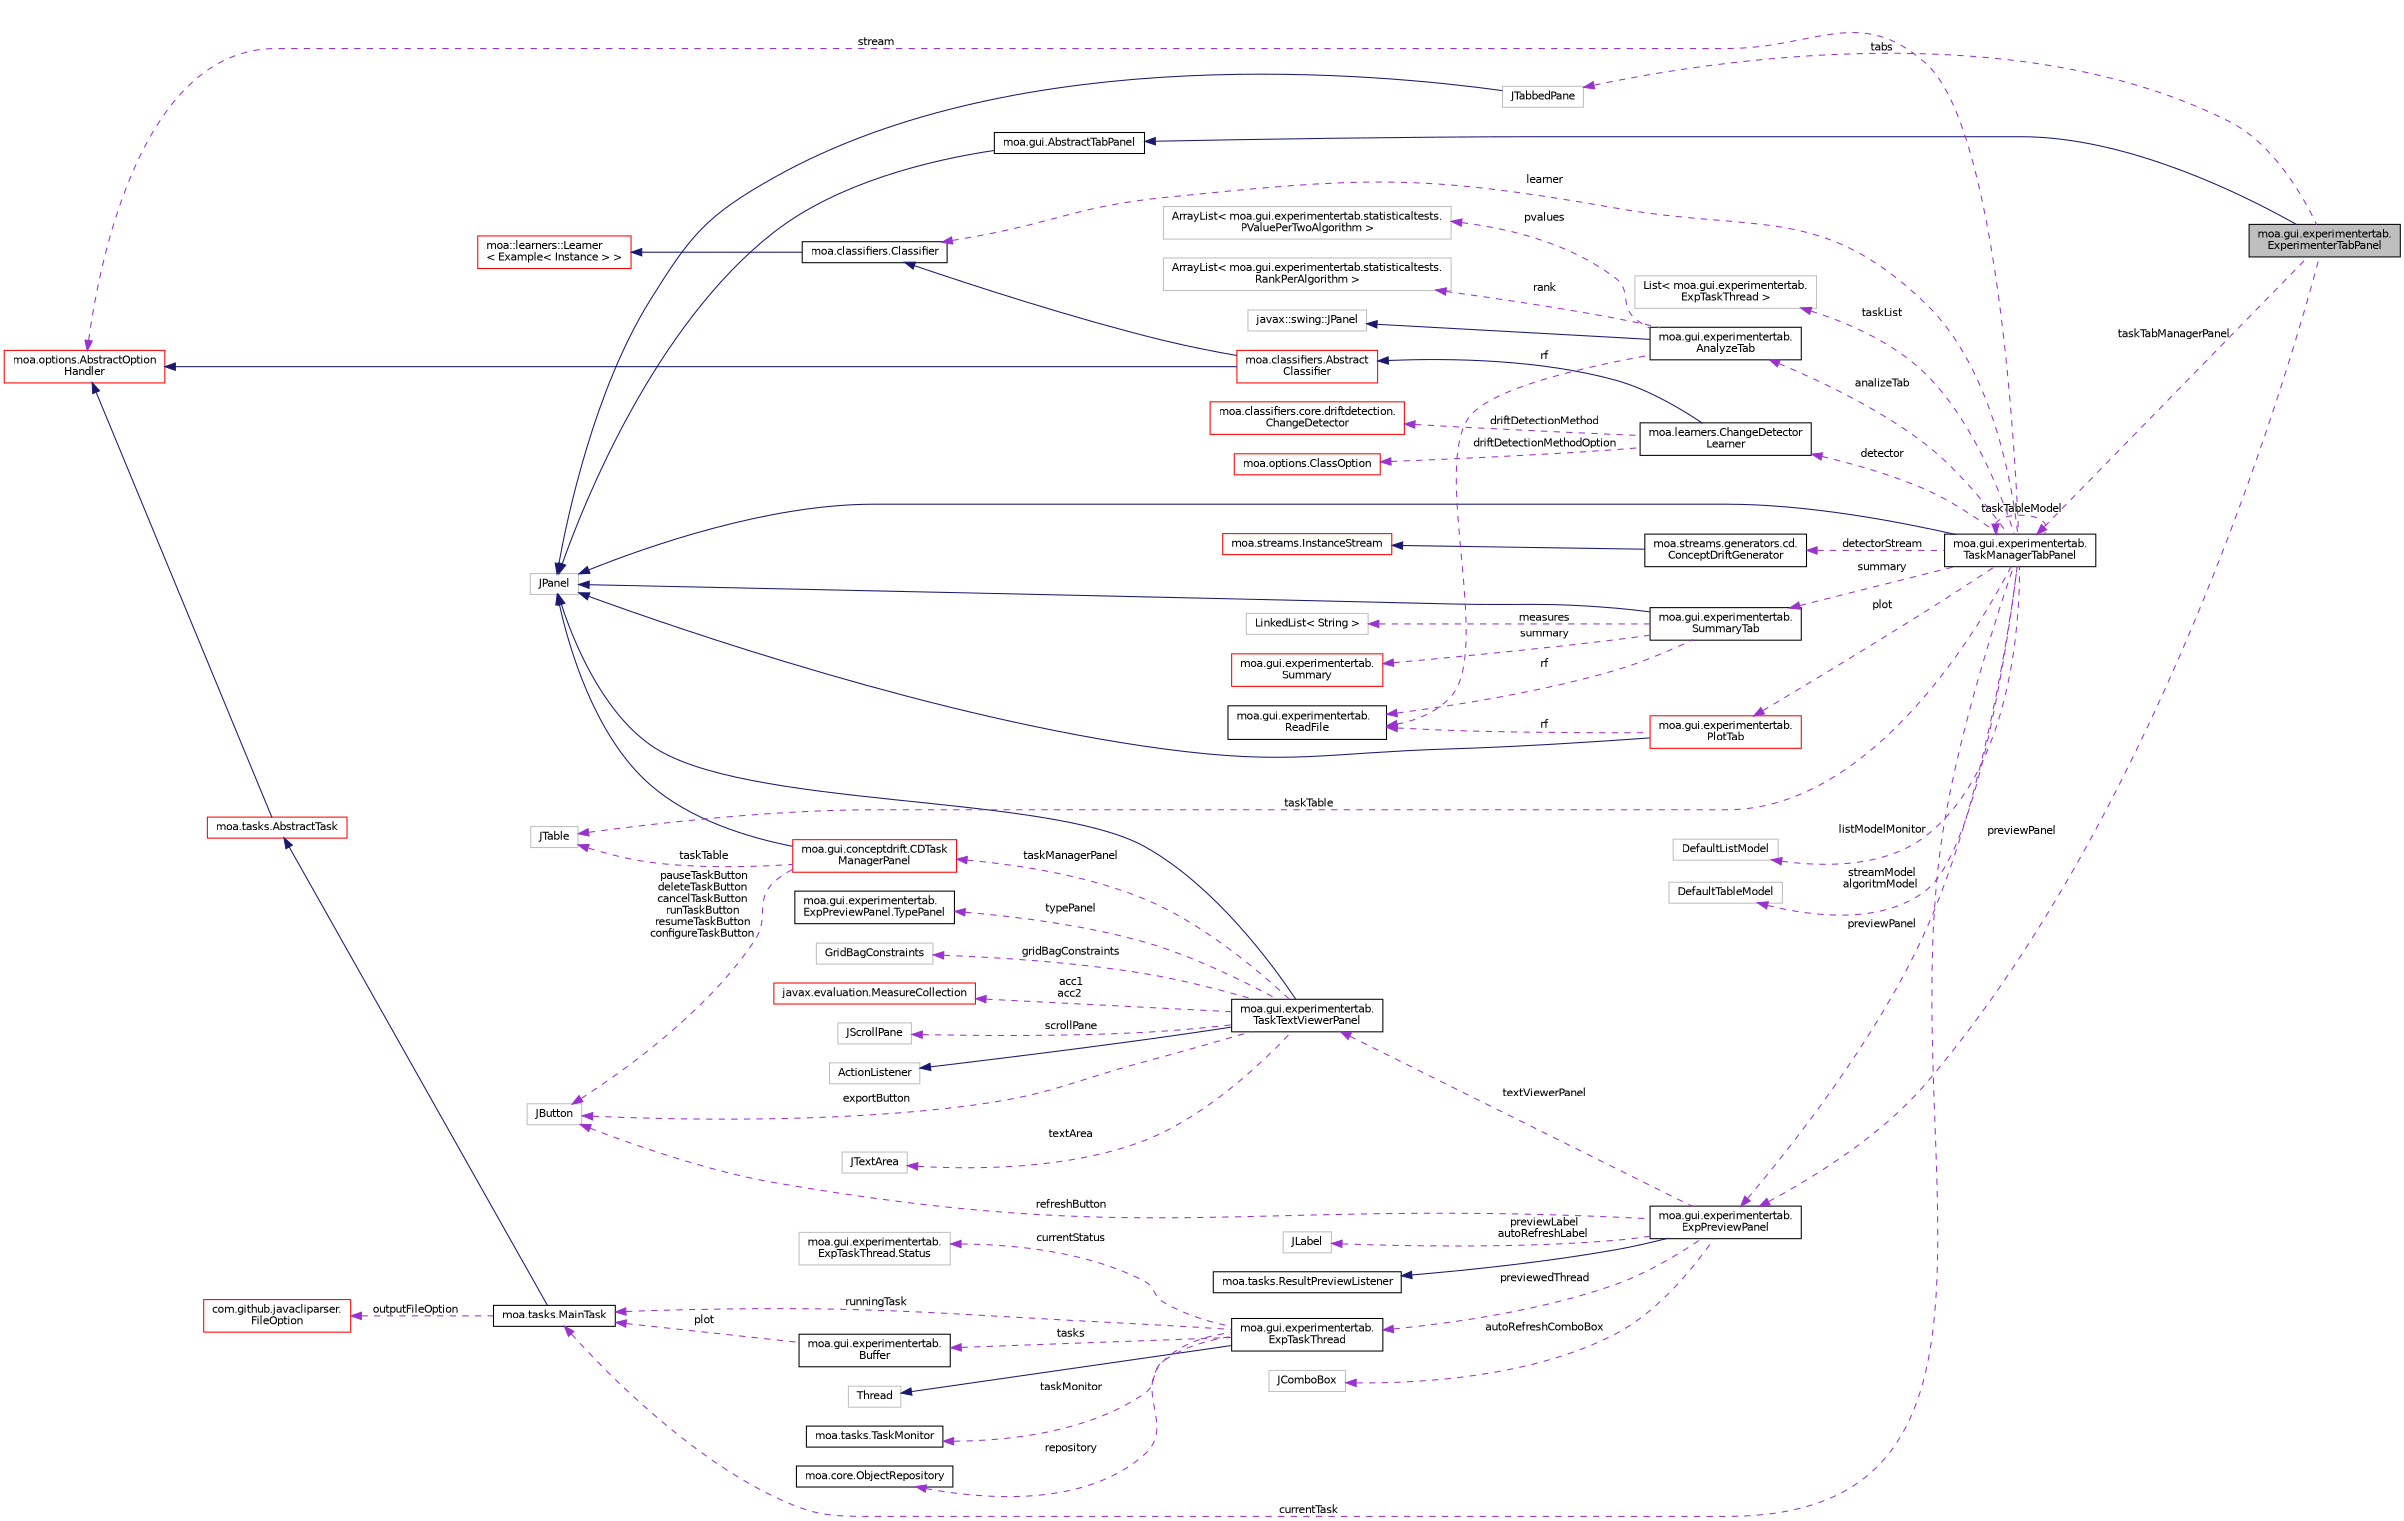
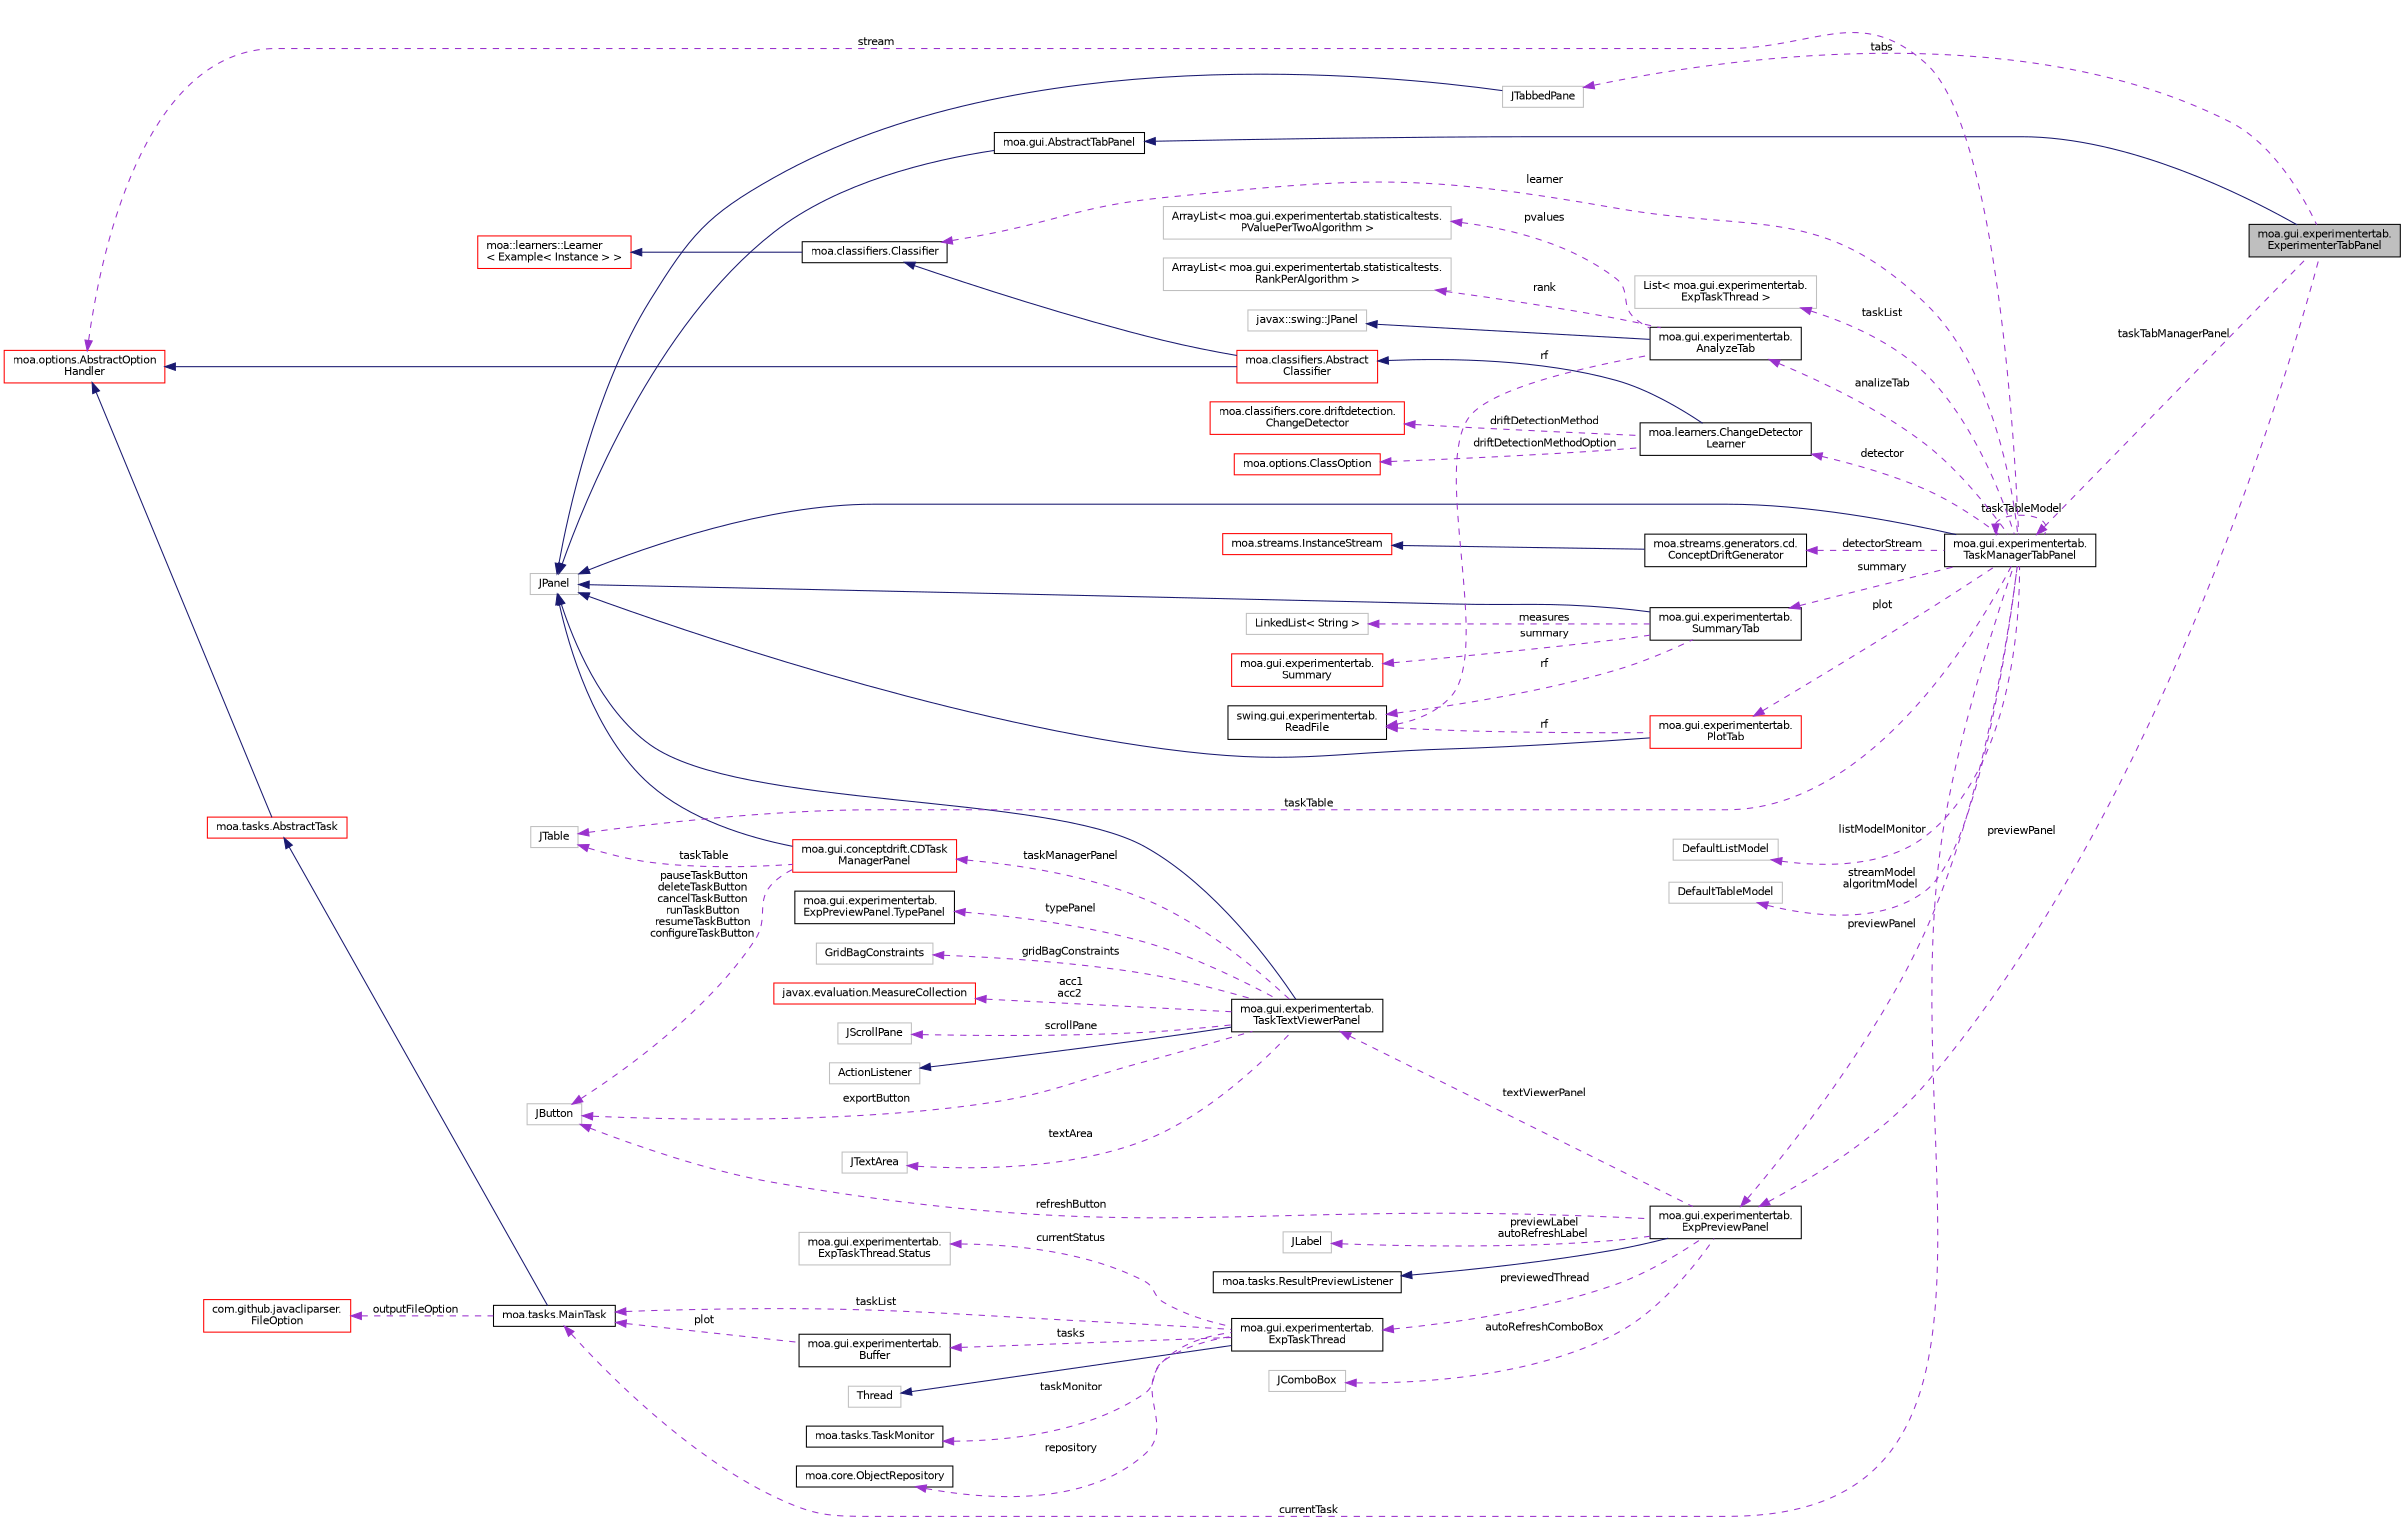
  digraph {
    rankdir=LR
    node [color=grey75 fillcolor=white fontname=Helvetica fontsize=10 shape=record style=filled]
    edge [color=darkorchid3 dir=back fontname=Helvetica fontsize=10 labelfontname=Helvetica labelfontsize=10 style=dashed]
    n1 [color=black fillcolor=grey75 fontcolor=black height=0.2 label="moa.gui.experimentertab.\lExperimenterTabPanel" width=0.4]
    n2 [color=black height=0.2 label="moa.gui.AbstractTabPanel" width=0.4]
    n3 [height=0.2 label=JPanel width=0.4]
    n4 [color=black height=0.2 label="moa.gui.experimentertab.\lTaskTextViewerPanel" width=0.4]
    n5 [color=red height=0.2 label="moa.gui.conceptdrift.CDTask\lManagerPanel" width=0.4]
    n6 [color=black height=0.2 label="moa.gui.experimentertab.\lTaskManagerTabPanel" width=0.4]
    n7 [color=black height=0.2 label="moa.gui.experimentertab.\lSummaryTab" width=0.4]
    n8 [color=red height=0.2 label="moa.gui.experimentertab.\lPlotTab" width=0.4]
    n9 [height=0.2 label=JTabbedPane width=0.4]
    n10 [color=black height=0.2 label="moa.gui.experimentertab.\lExpPreviewPanel" width=0.4]
    n11 [color=black height=0.2 label="moa.tasks.ResultPreviewListener" width=0.4]
    n12 [height=0.2 label=JButton width=0.4]
    n13 [color=black height=0.2 label="moa.gui.experimentertab.\lExpTaskThread" width=0.4]
    n14 [height=0.2 label=Thread width=0.4]
    n15 [color=black height=0.2 label="moa.tasks.TaskMonitor" width=0.4]
    n16 [color=black height=0.2 label="moa.gui.experimentertab.\lBuffer" width=0.4]
    n17 [color=black height=0.2 label="moa.tasks.MainTask" width=0.4]
    n18 [color=red height=0.2 label="moa.tasks.AbstractTask" width=0.4]
    n19 [color=red height=0.2 label="moa.options.AbstractOption\lHandler" width=0.4]
    n20 [color=red height=0.2 label="moa.classifiers.Abstract\lClassifier" width=0.4]
    n21 [color=black height=0.2 label="moa.learners.ChangeDetector\lLearner" width=0.4]
    n22 [color=red height=0.2 label="com.github.javacliparser.\lFileOption" width=0.4]
    n23 [color=black height=0.2 label="moa.core.ObjectRepository" width=0.4]
    n24 [height=0.2 label="moa.gui.experimentertab.\lExpTaskThread.Status" width=0.4]
    n25 [height=0.2 label=ActionListener width=0.4]
    n26 [height=0.2 label=GridBagConstraints width=0.4]
    n27 [height=0.2 label=JTable width=0.4]
    n28 [height=0.2 label=JTextArea width=0.4]
    n29 [color=black height=0.2 label="moa.gui.experimentertab.\lExpPreviewPanel.TypePanel" width=0.4]
    n30 [color=red height=0.2 label="javax.evaluation.MeasureCollection" width=0.4]
    n31 [height=0.2 label=JScrollPane width=0.4]
    n32 [height=0.2 label=JComboBox width=0.4]
    n33 [height=0.2 label=JLabel width=0.4]
    n34 [color=black height=0.2 label="moa.classifiers.Classifier" width=0.4]
    n35 [color=red height=0.2 label="moa::learners::Learner\l\< Example\< Instance \> \>" width=0.4]
    n36 [color=black height=0.2 label="moa.streams.generators.cd.\lConceptDriftGenerator" width=0.4]
    n37 [color=red height=0.2 label="moa.streams.InstanceStream" width=0.4]
    n38 [color=red height=0.2 label="moa.options.ClassOption" width=0.4]
    n39 [color=red height=0.2 label="moa.classifiers.core.driftdetection.\lChangeDetector" width=0.4]
    n40 [height=0.2 label="LinkedList\< String \>" width=0.4]
-   n41 [color=black height=0.2 label="moa.gui.experimentertab.\lReadFile" width=0.4]
+   n41 [color=black height=0.2 label="swing.gui.experimentertab.\lReadFile" width=0.4]
    n42 [color=black height=0.2 label="moa.gui.experimentertab.\lAnalyzeTab" width=0.4]
    n43 [color=red height=0.2 label="moa.gui.experimentertab.\lSummary" width=0.4]
    n44 [height=0.2 label="javax::swing::JPanel" width=0.4]
    n45 [height=0.2 label="ArrayList\< moa.gui.experimentertab.statisticaltests.\lPValuePerTwoAlgorithm \>" width=0.4]
    n46 [height=0.2 label="ArrayList\< moa.gui.experimentertab.statisticaltests.\lRankPerAlgorithm \>" width=0.4]
    n47 [height=0.2 label=DefaultListModel width=0.4]
    n48 [height=0.2 label=DefaultTableModel width=0.4]
    n49 [height=0.2 label="List\< moa.gui.experimentertab.\lExpTaskThread \>" width=0.4]
    n2 -> n1 [color=midnightblue style=solid]
    n3 -> n2 [color=midnightblue style=solid]
    n3 -> n4 [color=midnightblue style=solid]
    n3 -> n5 [color=midnightblue style=solid]
    n3 -> n6 [color=midnightblue style=solid]
    n3 -> n7 [color=midnightblue style=solid]
    n3 -> n8 [color=midnightblue style=solid]
    n3 -> n9 [color=midnightblue style=solid]
    n4 -> n10 [label=" textViewerPanel"]
    n5 -> n4 [label=" taskManagerPanel"]
    n6 -> n1 [label=" taskTabManagerPanel"]
    n6 -> n6 [label=" taskTableModel"]
    n7 -> n6 [label=" summary"]
    n8 -> n6 [label=" plot"]
    n9 -> n1 [label=" tabs"]
    n10 -> n1 [label=" previewPanel"]
    n10 -> n6 [label=" previewPanel"]
    n11 -> n10 [color=midnightblue style=solid]
    n12 -> n4 [label=" exportButton"]
    n12 -> n5 [label=" pauseTaskButton\ndeleteTaskButton\ncancelTaskButton\nrunTaskButton\nresumeTaskButton\nconfigureTaskButton"]
    n12 -> n10 [label=" refreshButton"]
    n13 -> n10 [label=" previewedThread"]
    n14 -> n13 [color=midnightblue style=solid]
    n15 -> n13 [label=" taskMonitor"]
    n16 -> n13 [label=" tasks"]
    n17 -> n6 [label=" currentTask"]
-   n17 -> n13 [label=" runningTask"]
+   n17 -> n13 [label=" taskList"]
    n17 -> n16 [label=" plot"]
    n18 -> n17 [color=midnightblue style=solid]
    n19 -> n6 [label=" stream"]
    n19 -> n18 [color=midnightblue style=solid]
    n19 -> n20 [color=midnightblue style=solid]
    n20 -> n21 [color=midnightblue style=solid]
    n21 -> n6 [label=" detector"]
    n22 -> n17 [label=" outputFileOption"]
    n23 -> n13 [label=" repository"]
    n24 -> n13 [label=" currentStatus"]
    n25 -> n4 [color=midnightblue style=solid]
    n26 -> n4 [label=" gridBagConstraints"]
    n27 -> n5 [label=" taskTable"]
    n27 -> n6 [label=" taskTable"]
    n28 -> n4 [label=" textArea"]
    n29 -> n4 [label=" typePanel"]
    n30 -> n4 [label=" acc1\nacc2"]
    n31 -> n4 [label=" scrollPane"]
    n32 -> n10 [label=" autoRefreshComboBox"]
    n33 -> n10 [label=" previewLabel\nautoRefreshLabel"]
    n34 -> n6 [label=" learner"]
    n34 -> n20 [color=midnightblue style=solid]
    n35 -> n34 [color=midnightblue style=solid]
    n36 -> n6 [label=" detectorStream"]
    n37 -> n36 [color=midnightblue style=solid]
    n38 -> n21 [label=" driftDetectionMethodOption"]
    n39 -> n21 [label=" driftDetectionMethod"]
    n40 -> n7 [label=" measures"]
    n41 -> n7 [label=" rf"]
    n41 -> n8 [label=" rf"]
    n41 -> n42 [label=" rf"]
    n42 -> n6 [label=" analizeTab"]
    n43 -> n7 [label=" summary"]
    n44 -> n42 [color=midnightblue style=solid]
    n45 -> n42 [label=" pvalues"]
    n46 -> n42 [label=" rank"]
    n47 -> n6 [label=" listModelMonitor"]
    n48 -> n6 [label=" streamModel\nalgoritmModel"]
    n49 -> n6 [label=" taskList"]
  }
